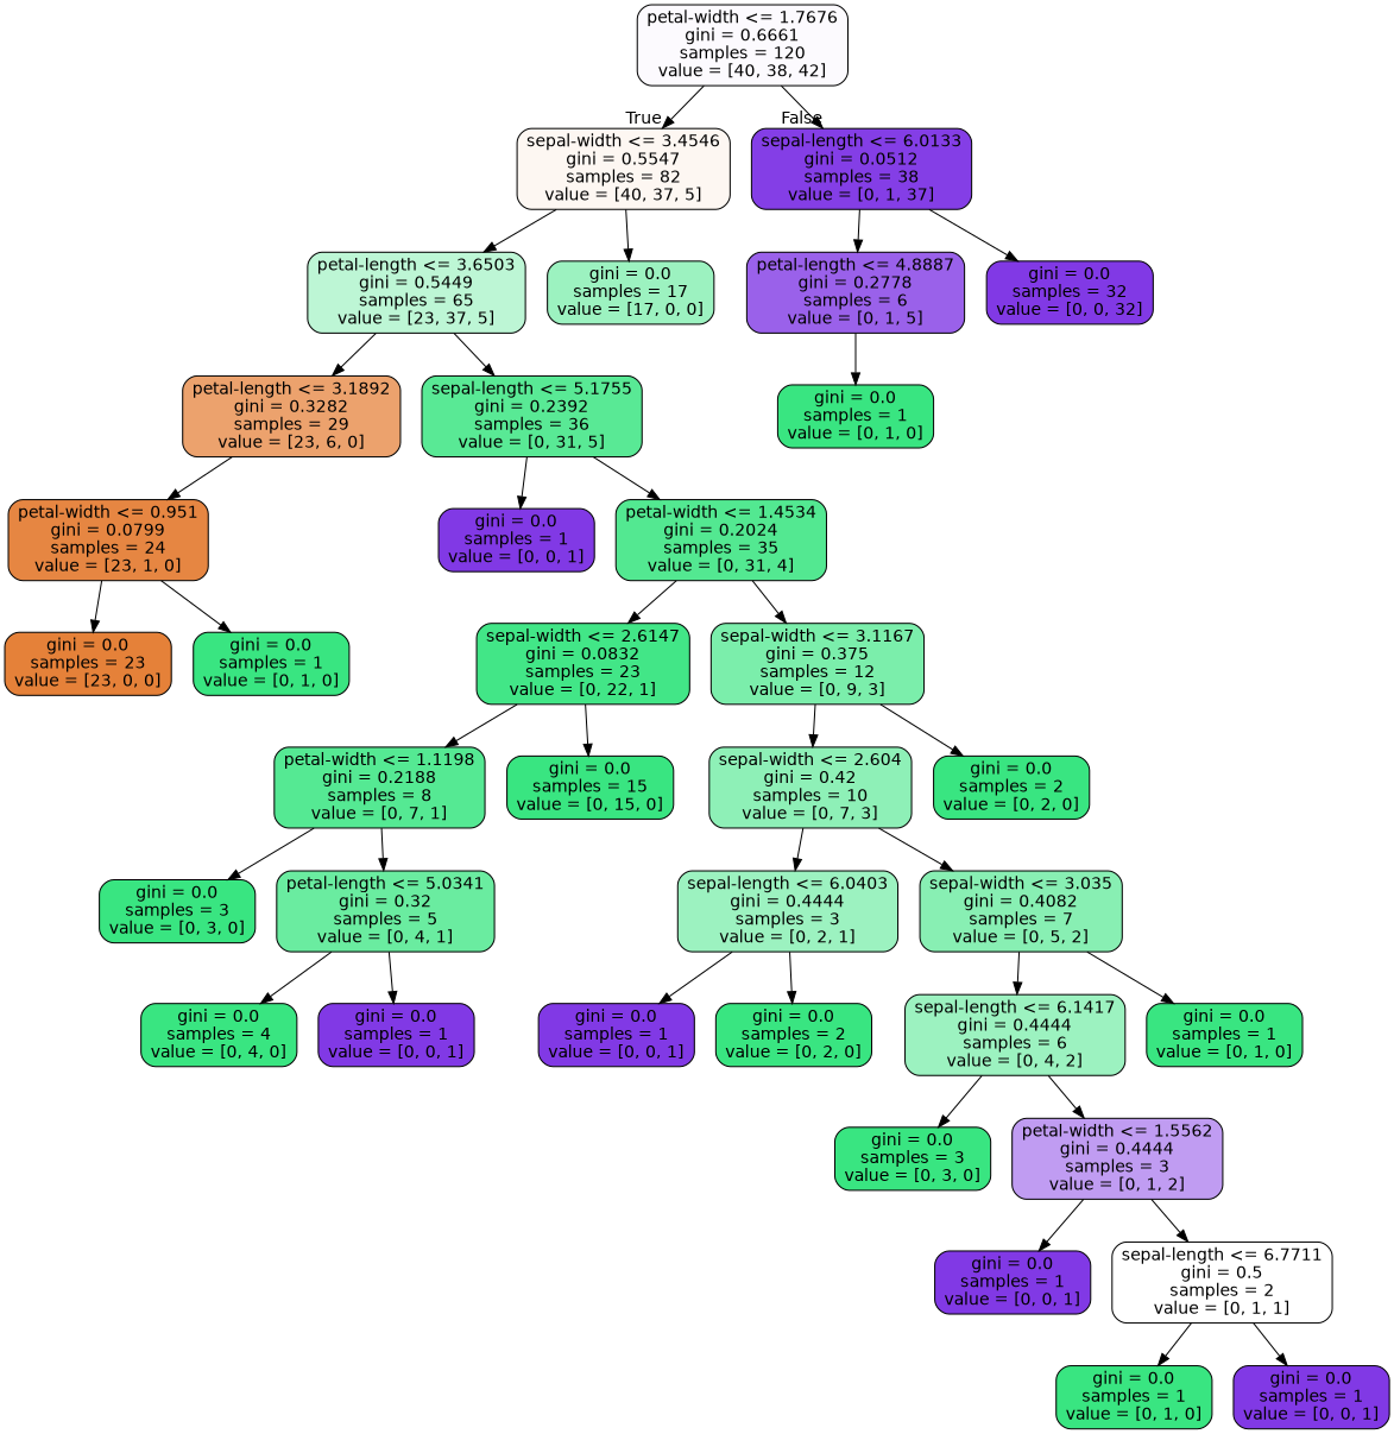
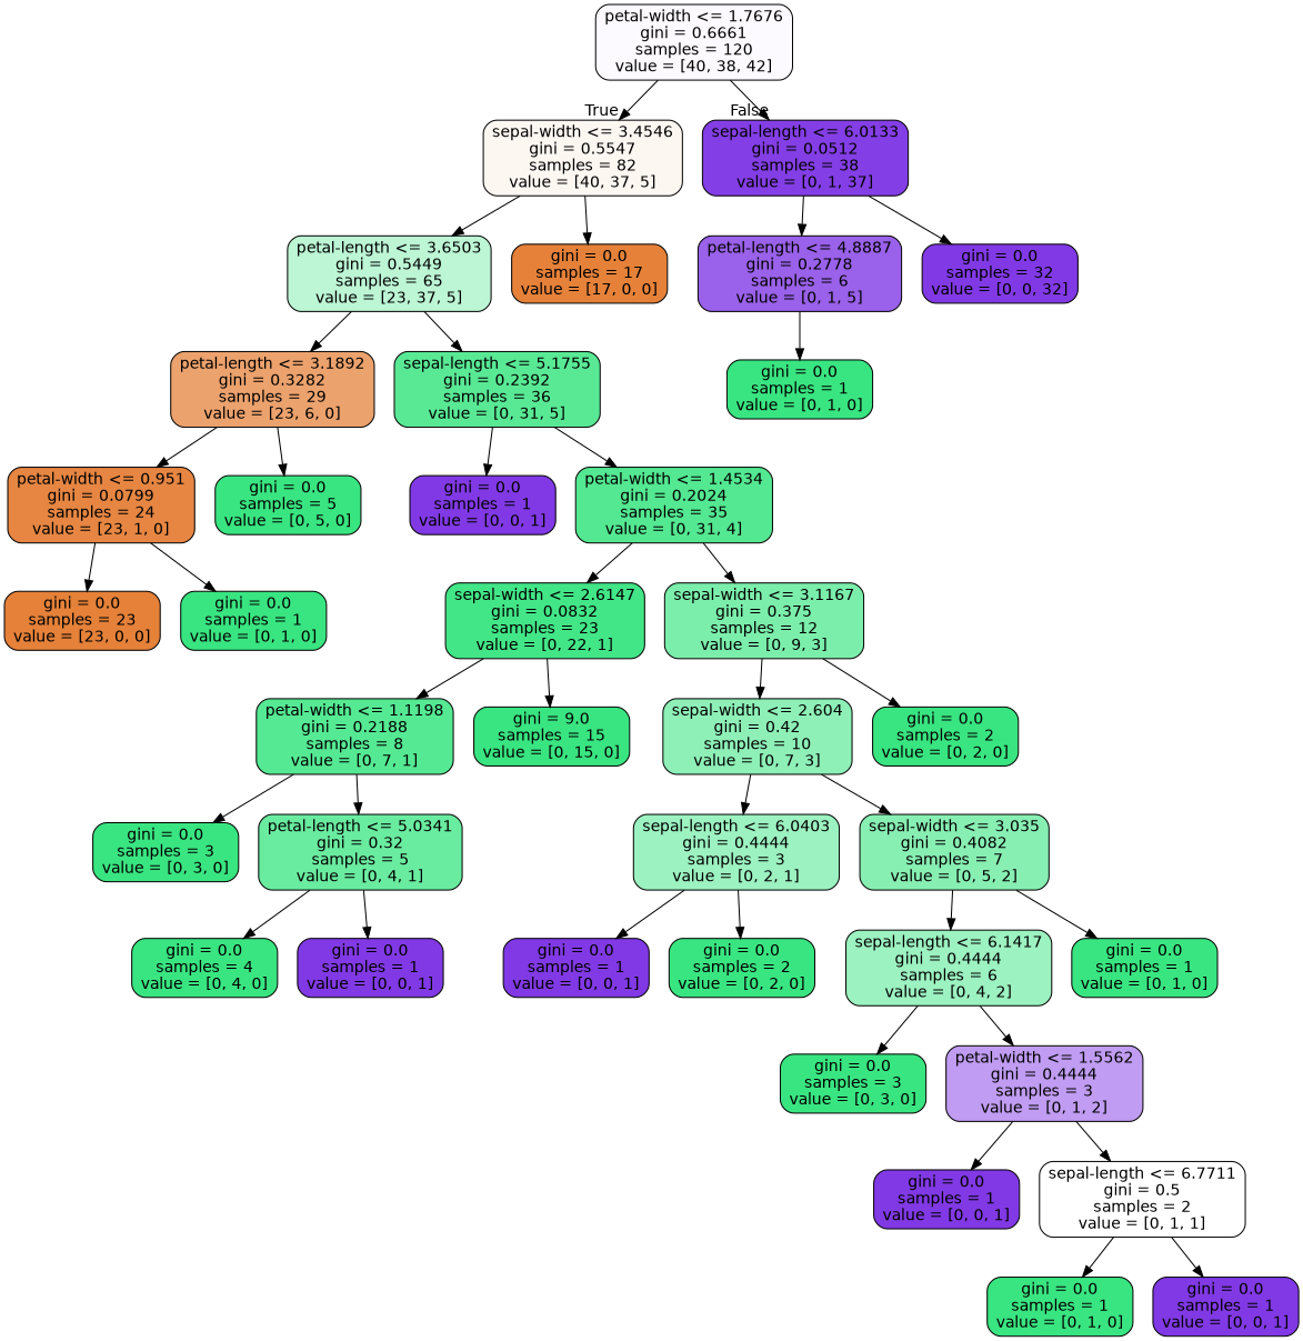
  digraph {
    node [color=black fillcolor="#39e581" fontname=helvetica shape=box style="filled, rounded"]
    edge [fontname=helvetica]
    n1 [fillcolor="#fcfafe" label="petal-width <= 1.7676\ngini = 0.6661\nsamples = 120\nvalue = [40, 38, 42]"]
    n2 [fillcolor="#fdf7f2" label="sepal-width <= 3.4546\ngini = 0.5547\nsamples = 82\nvalue = [40, 37, 5]"]
    n3 [fillcolor="#843ee6" label="sepal-length <= 6.0133\ngini = 0.0512\nsamples = 38\nvalue = [0, 1, 37]"]
    n4 [fillcolor="#bdf6d5" label="petal-length <= 3.6503\ngini = 0.5449\nsamples = 65\nvalue = [23, 37, 5]"]
-   n5 [fillcolor="#9cf2c0" label="gini = 0.0\nsamples = 17\nvalue = [17, 0, 0]"]
+   n5 [fillcolor="#e58139" label="gini = 0.0\nsamples = 17\nvalue = [17, 0, 0]"]
    n6 [fillcolor="#9a61ea" label="petal-length <= 4.8887\ngini = 0.2778\nsamples = 6\nvalue = [0, 1, 5]"]
    n7 [fillcolor="#8139e5" label="gini = 0.0\nsamples = 32\nvalue = [0, 0, 32]"]
    n8 [fillcolor="#eca26d" label="petal-length <= 3.1892\ngini = 0.3282\nsamples = 29\nvalue = [23, 6, 0]"]
    n9 [fillcolor="#59e995" label="sepal-length <= 5.1755\ngini = 0.2392\nsamples = 36\nvalue = [0, 31, 5]"]
    n10 [fillcolor="#e68642" label="petal-width <= 0.951\ngini = 0.0799\nsamples = 24\nvalue = [23, 1, 0]"]
+   n11 [label="gini = 0.0\nsamples = 5\nvalue = [0, 5, 0]"]
    n12 [fillcolor="#8139e5" label="gini = 0.0\nsamples = 1\nvalue = [0, 0, 1]"]
    n13 [fillcolor="#53e891" label="petal-width <= 1.4534\ngini = 0.2024\nsamples = 35\nvalue = [0, 31, 4]"]
    n14 [fillcolor="#e58139" label="gini = 0.0\nsamples = 23\nvalue = [23, 0, 0]"]
    n15 [label="gini = 0.0\nsamples = 1\nvalue = [0, 1, 0]"]
    n16 [fillcolor="#42e687" label="sepal-width <= 2.6147\ngini = 0.0832\nsamples = 23\nvalue = [0, 22, 1]"]
    n17 [fillcolor="#7beeab" label="sepal-width <= 3.1167\ngini = 0.375\nsamples = 12\nvalue = [0, 9, 3]"]
    n18 [fillcolor="#55e993" label="petal-width <= 1.1198\ngini = 0.2188\nsamples = 8\nvalue = [0, 7, 1]"]
-   n19 [label="gini = 0.0\nsamples = 15\nvalue = [0, 15, 0]"]
+   n19 [label="gini = 9.0\nsamples = 15\nvalue = [0, 15, 0]"]
    n20 [fillcolor="#8ef0b7" label="sepal-width <= 2.604\ngini = 0.42\nsamples = 10\nvalue = [0, 7, 3]"]
    n21 [label="gini = 0.0\nsamples = 2\nvalue = [0, 2, 0]"]
    n22 [label="gini = 0.0\nsamples = 3\nvalue = [0, 3, 0]"]
    n23 [fillcolor="#6aeca0" label="petal-length <= 5.0341\ngini = 0.32\nsamples = 5\nvalue = [0, 4, 1]"]
    n24 [label="gini = 0.0\nsamples = 4\nvalue = [0, 4, 0]"]
    n25 [fillcolor="#8139e5" label="gini = 0.0\nsamples = 1\nvalue = [0, 0, 1]"]
    n26 [fillcolor="#9cf2c0" label="sepal-length <= 6.0403\ngini = 0.4444\nsamples = 3\nvalue = [0, 2, 1]"]
    n27 [fillcolor="#88efb3" label="sepal-width <= 3.035\ngini = 0.4082\nsamples = 7\nvalue = [0, 5, 2]"]
    n28 [fillcolor="#8139e5" label="gini = 0.0\nsamples = 1\nvalue = [0, 0, 1]"]
    n29 [label="gini = 0.0\nsamples = 2\nvalue = [0, 2, 0]"]
    n30 [fillcolor="#9cf2c0" label="sepal-length <= 6.1417\ngini = 0.4444\nsamples = 6\nvalue = [0, 4, 2]"]
    n31 [label="gini = 0.0\nsamples = 1\nvalue = [0, 1, 0]"]
    n32 [label="gini = 0.0\nsamples = 3\nvalue = [0, 3, 0]"]
    n33 [fillcolor="#c09cf2" label="petal-width <= 1.5562\ngini = 0.4444\nsamples = 3\nvalue = [0, 1, 2]"]
    n34 [fillcolor="#8139e5" label="gini = 0.0\nsamples = 1\nvalue = [0, 0, 1]"]
    n35 [fillcolor="#ffffff" label="sepal-length <= 6.7711\ngini = 0.5\nsamples = 2\nvalue = [0, 1, 1]"]
    n36 [label="gini = 0.0\nsamples = 1\nvalue = [0, 1, 0]"]
    n37 [fillcolor="#8139e5" label="gini = 0.0\nsamples = 1\nvalue = [0, 0, 1]"]
    n38 [label="gini = 0.0\nsamples = 1\nvalue = [0, 1, 0]"]
    n1 -> n2 [headlabel=True labelangle=45 labeldistance=2.5]
    n1 -> n3 [headlabel=False labelangle=-45 labeldistance=2.5]
    n2 -> n4
    n2 -> n5
    n3 -> n6
    n3 -> n7
    n4 -> n8
    n4 -> n9
    n6 -> n38
    n8 -> n10
+   n8 -> n11
    n9 -> n12
    n9 -> n13
    n10 -> n14
    n10 -> n15
    n13 -> n16
    n13 -> n17
    n16 -> n18
    n16 -> n19
    n17 -> n20
    n17 -> n21
    n18 -> n22
    n18 -> n23
    n20 -> n26
    n20 -> n27
    n23 -> n24
    n23 -> n25
    n26 -> n28
    n26 -> n29
    n27 -> n30
    n27 -> n31
    n30 -> n32
    n30 -> n33
    n33 -> n34
    n33 -> n35
    n35 -> n36
    n35 -> n37
  }
